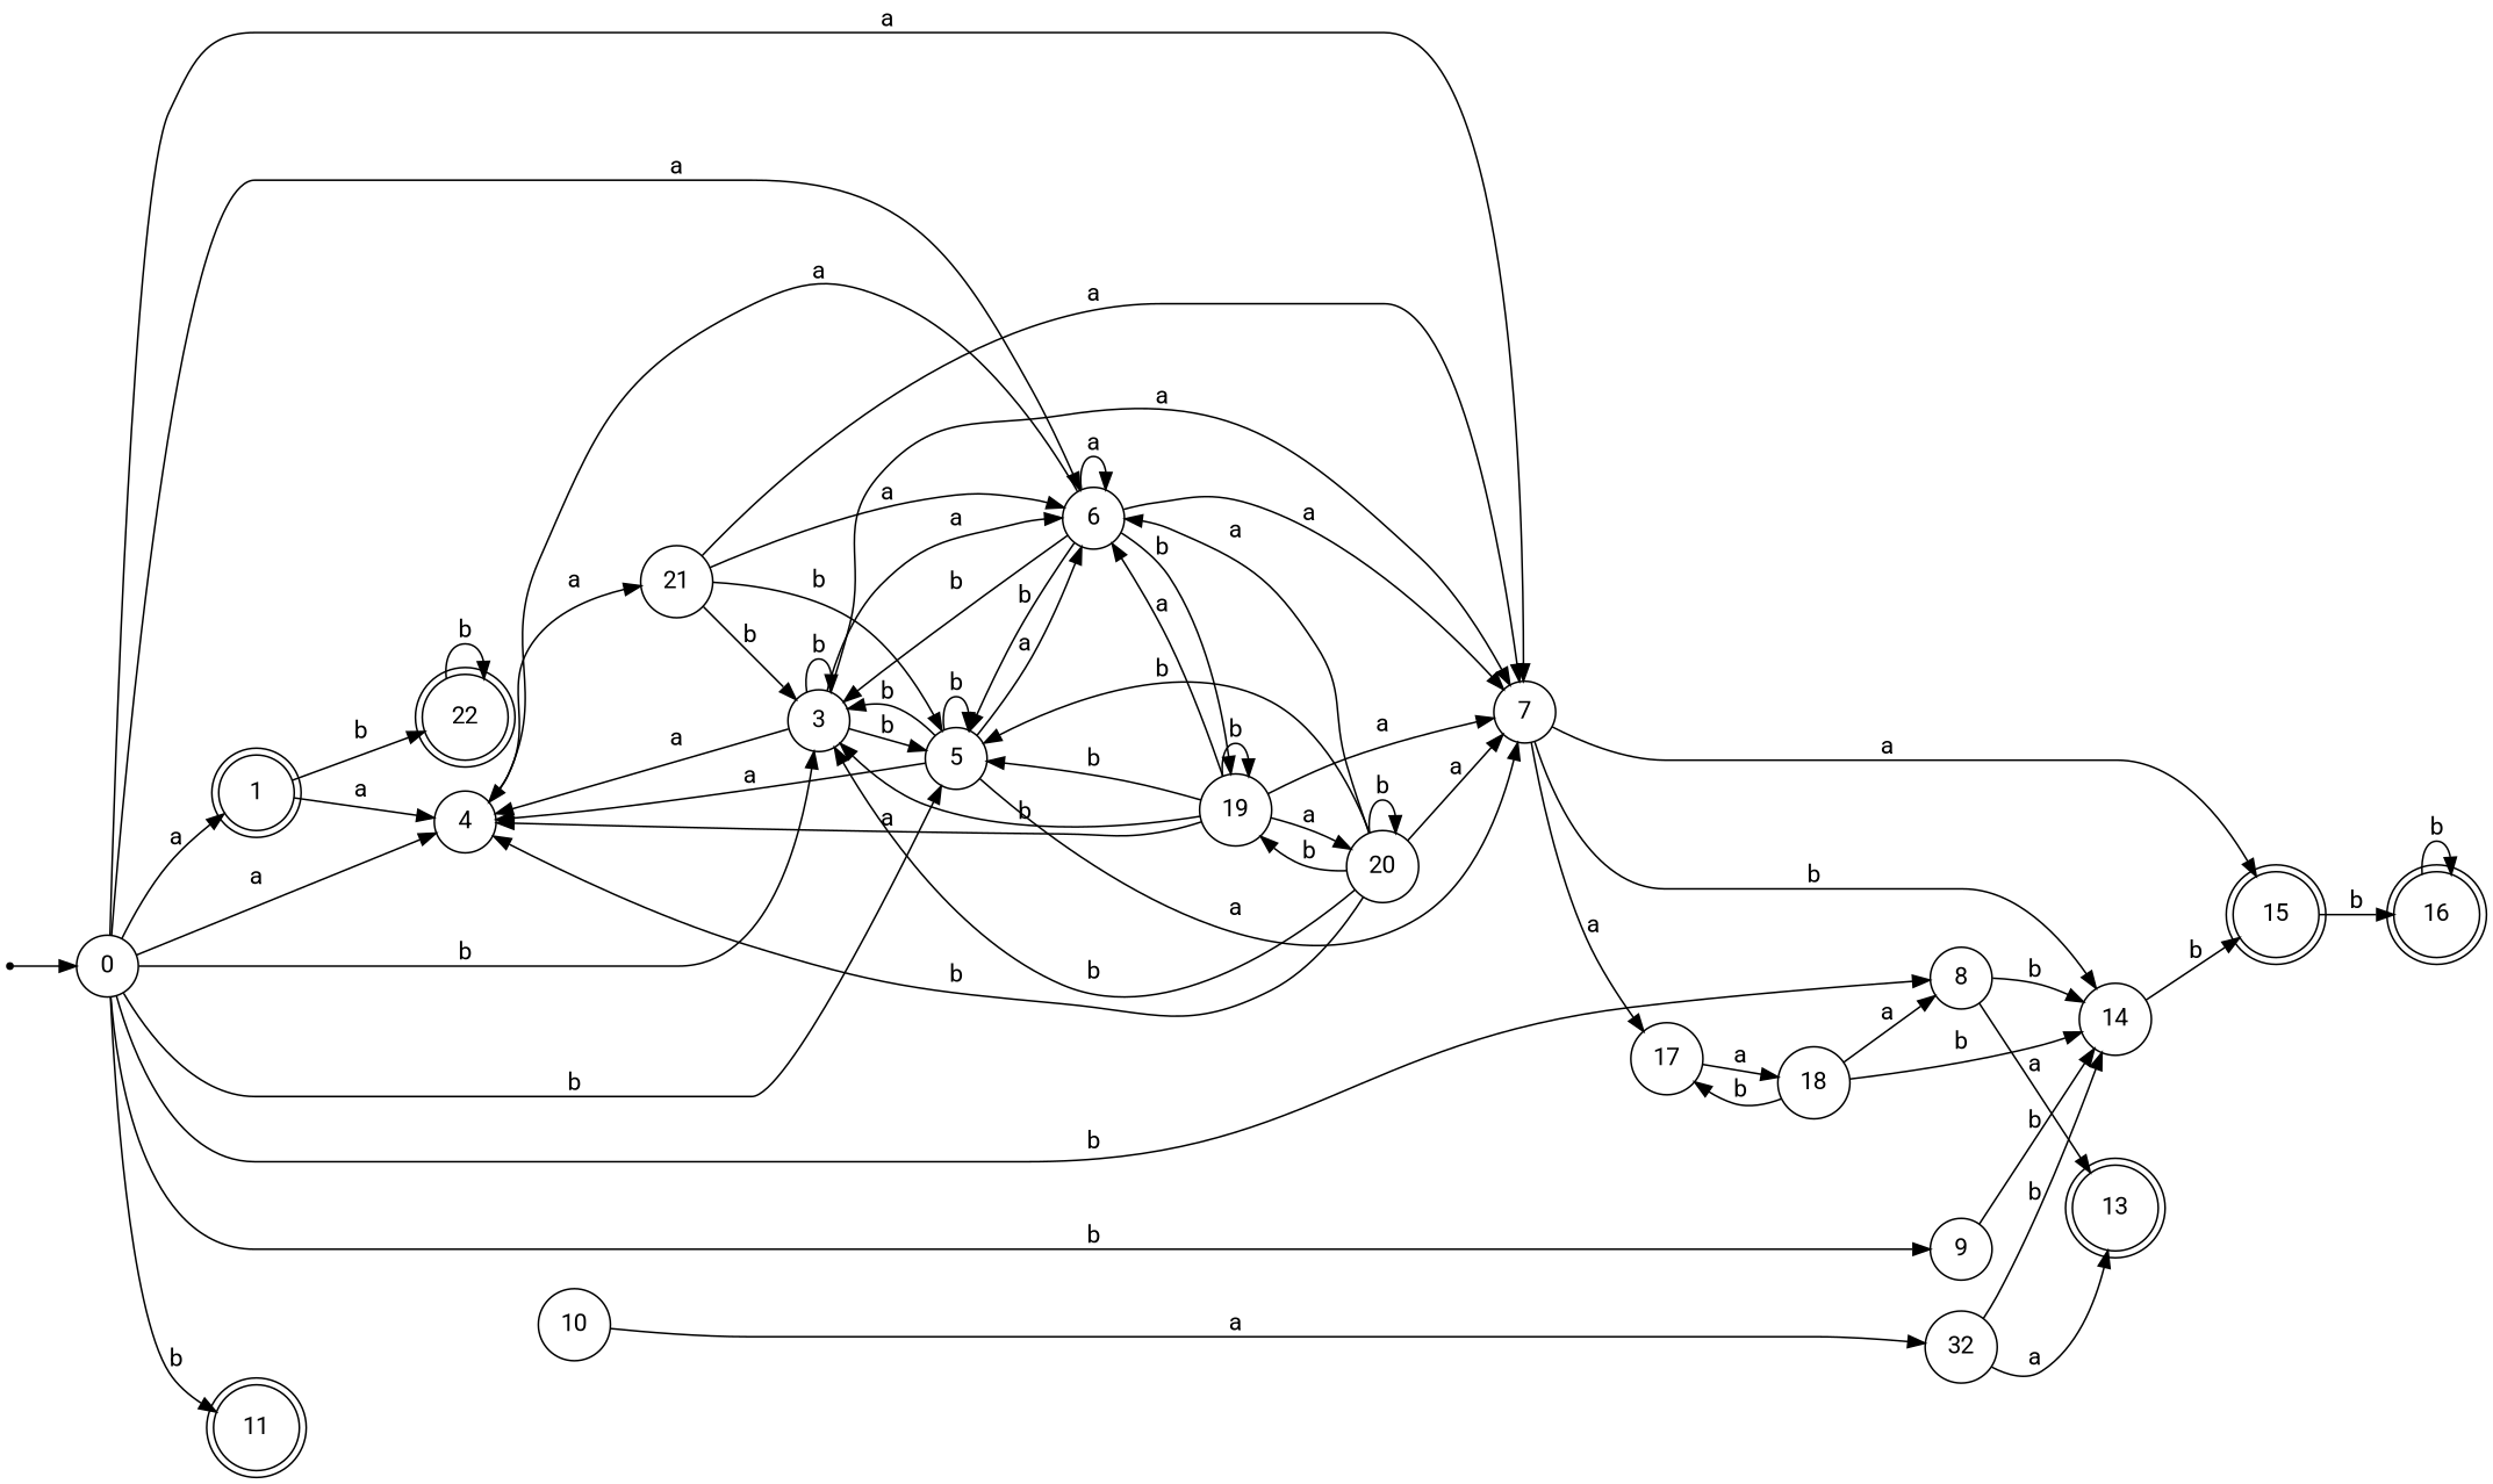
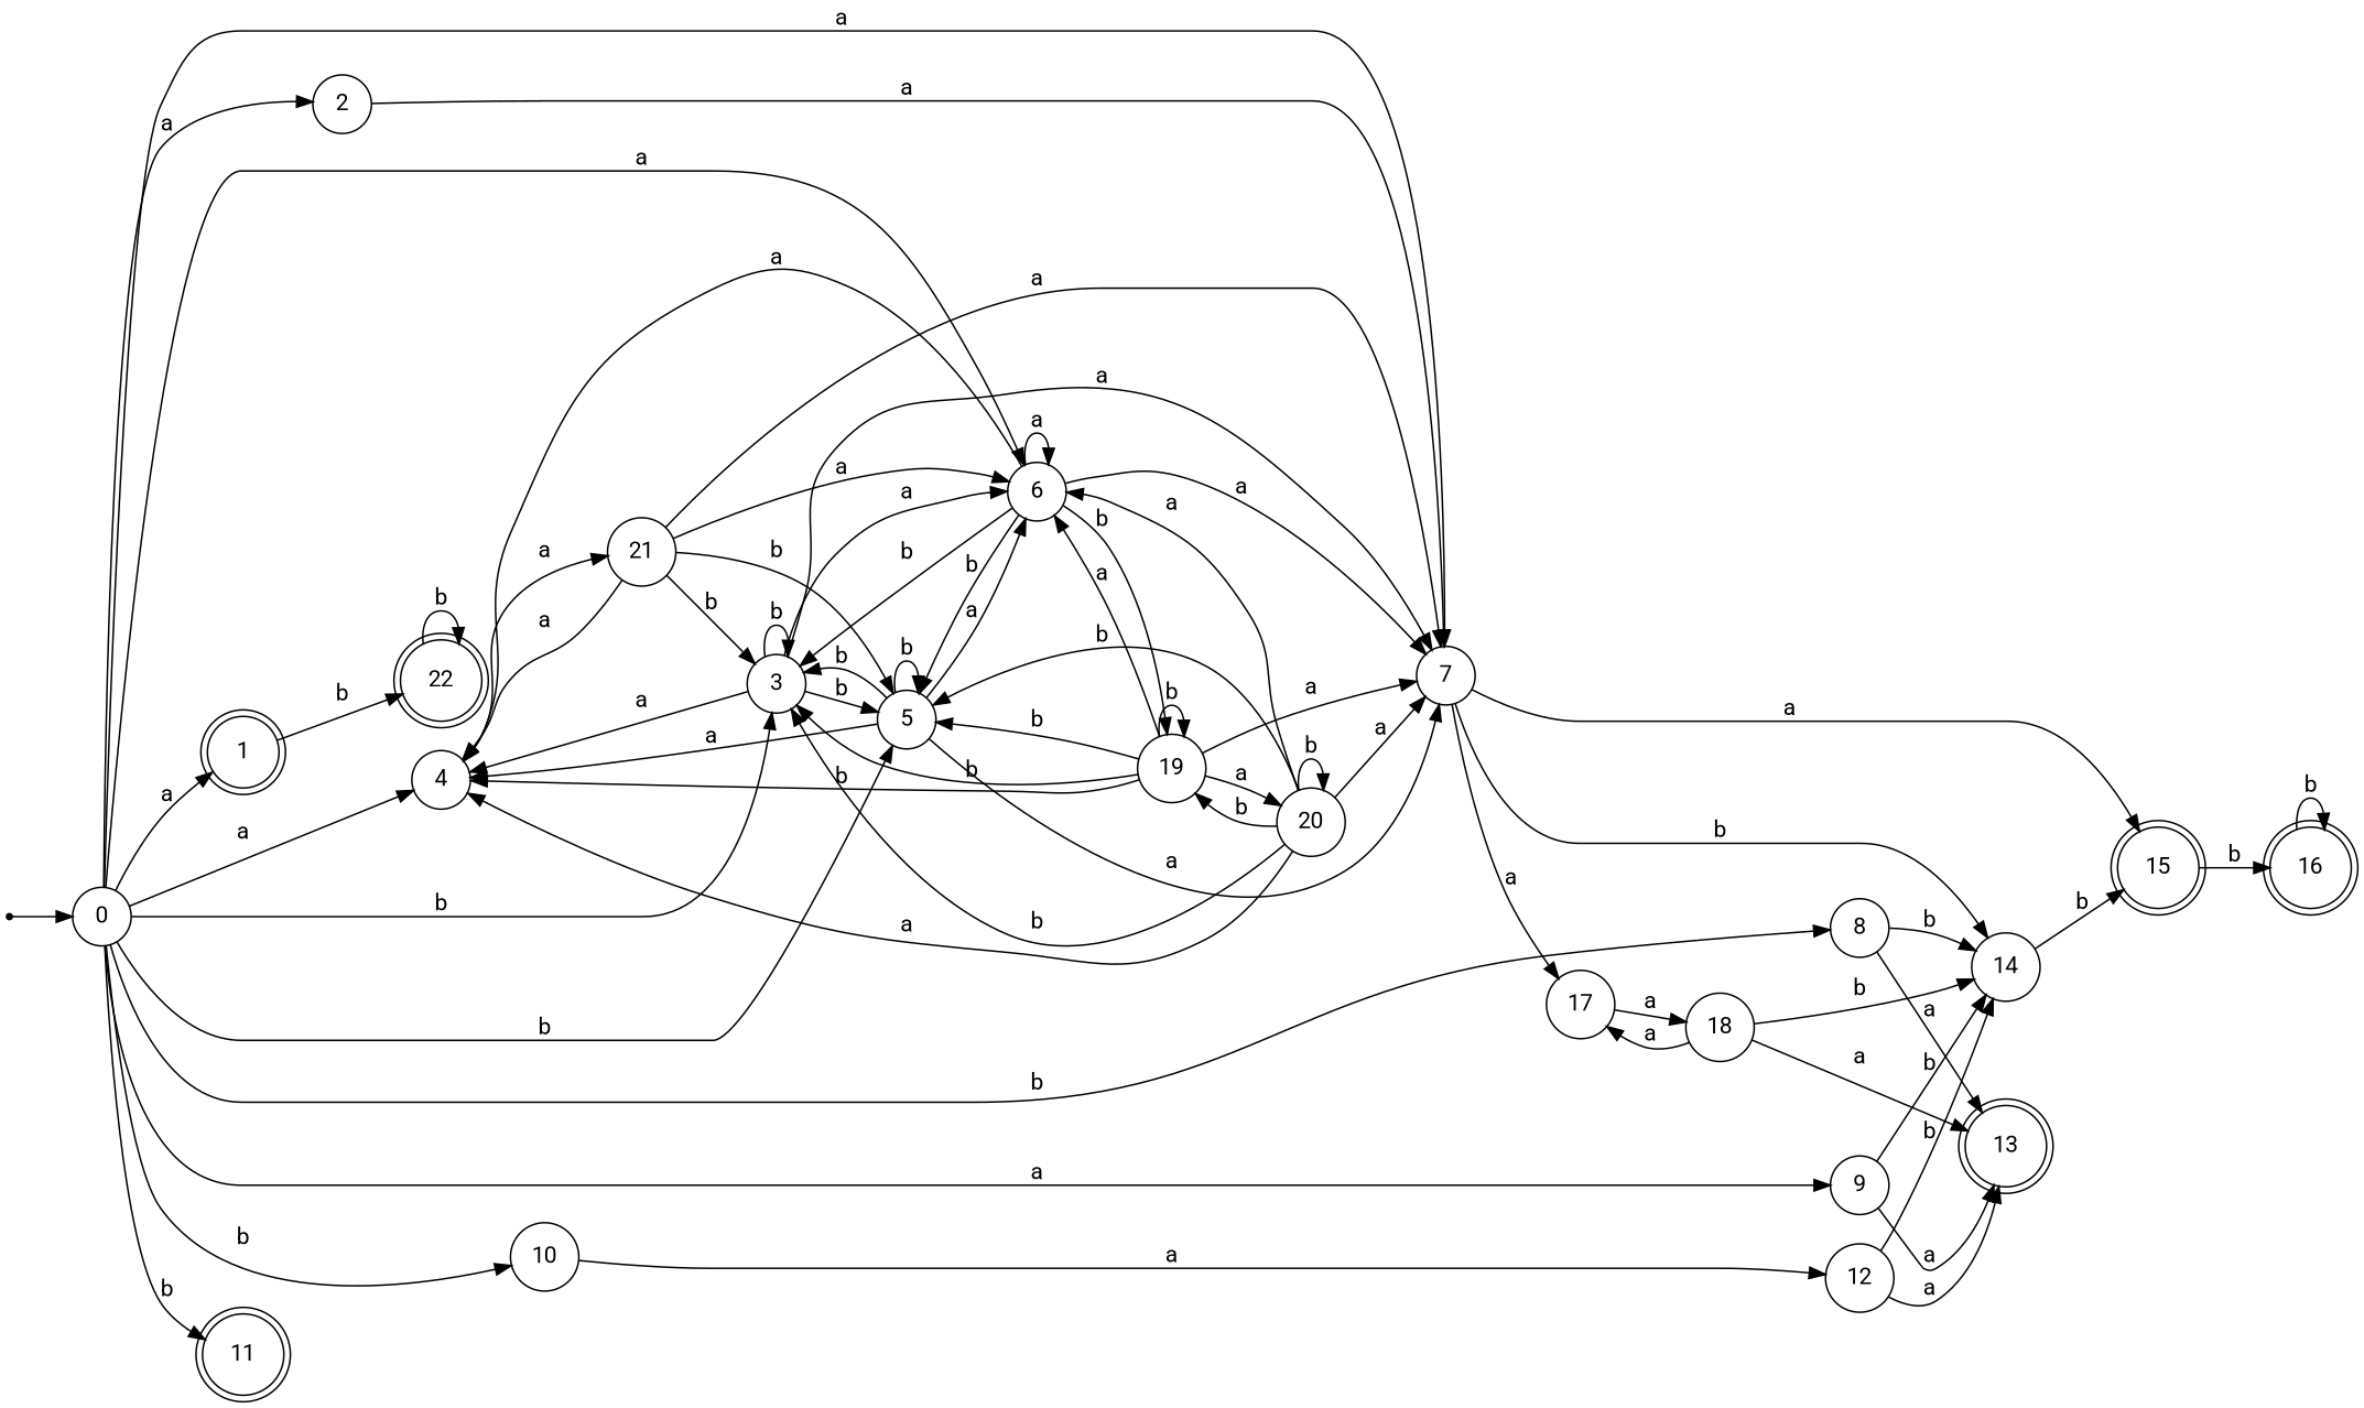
  digraph {
    fontname=Roboto
    rankdir=LR
    node [fontname=Roboto shape=circle]
    edge [fontname=Roboto]
    dummy0 [shape=point]
    0
    1 [shape=doublecircle]
+   2
    3
    4
    5
    6
    7
    8
    9
    10
    11 [shape=doublecircle]
    22 [shape=doublecircle]
    21
    19
    14
    17
    15 [shape=doublecircle]
    13 [shape=doublecircle]
-   12 [label=32]
+   12
    20
    18
    16 [shape=doublecircle]
    dummy0 -> 0
    0 -> 1 [label=a]
+   0 -> 2 [label=a]
    0 -> 3 [label=b]
    0 -> 4 [label=a]
    0 -> 5 [label=b]
    0 -> 6 [label=a]
    0 -> 7 [label=a]
    0 -> 8 [label=b]
-   0 -> 9 [label=b]
+   0 -> 9 [label=a]
+   0 -> 10 [label=b]
    0 -> 11 [label=b]
    1 -> 22 [label=b]
+   2 -> 7 [label=a]
    3 -> 3 [label=b]
    3 -> 4 [label=a]
    3 -> 5 [label=b]
    3 -> 6 [label=a]
    3 -> 7 [label=a]
    4 -> 21 [label=a]
    5 -> 3 [label=b]
    5 -> 4 [label=a]
    5 -> 5 [label=b]
    5 -> 6 [label=a]
    5 -> 7 [label=a]
    6 -> 3 [label=b]
    6 -> 4 [label=a]
    6 -> 5 [label=b]
    6 -> 6 [label=a]
    6 -> 7 [label=a]
    6 -> 19 [label=b]
    7 -> 14 [label=b]
    7 -> 17 [label=a]
    7 -> 15 [label=a]
    8 -> 14 [label=b]
    8 -> 13 [label=a]
    9 -> 14 [label=b]
+   9 -> 13 [label=a]
    10 -> 12 [label=a]
    22 -> 22 [label=b]
    21 -> 3 [label=b]
-   1 -> 4 [label=a]
+   21 -> 4 [label=a]
    21 -> 5 [label=b]
    21 -> 6 [label=a]
    21 -> 7 [label=a]
    19 -> 3 [label=b]
-   19 -> 4 [label=a]
+   19 -> 4 [label=b]
    19 -> 5 [label=b]
    19 -> 6 [label=a]
    19 -> 7 [label=a]
    19 -> 19 [label=b]
    19 -> 20 [label=a]
    14 -> 15 [label=b]
    17 -> 18 [label=a]
    15 -> 16 [label=b]
    12 -> 14 [label=b]
    12 -> 13 [label=a]
    20 -> 3 [label=b]
-   20 -> 4 [label=b]
+   20 -> 4 [label=a]
    20 -> 5 [label=b]
    20 -> 6 [label=a]
    20 -> 7 [label=a]
    20 -> 19 [label=b]
    20 -> 20 [label=b]
    18 -> 14 [label=b]
-   18 -> 17 [label=b]
-   18 -> 8 [label=a]
+   18 -> 17 [label=a]
+   18 -> 13 [label=a]
    16 -> 16 [label=b]
  }
